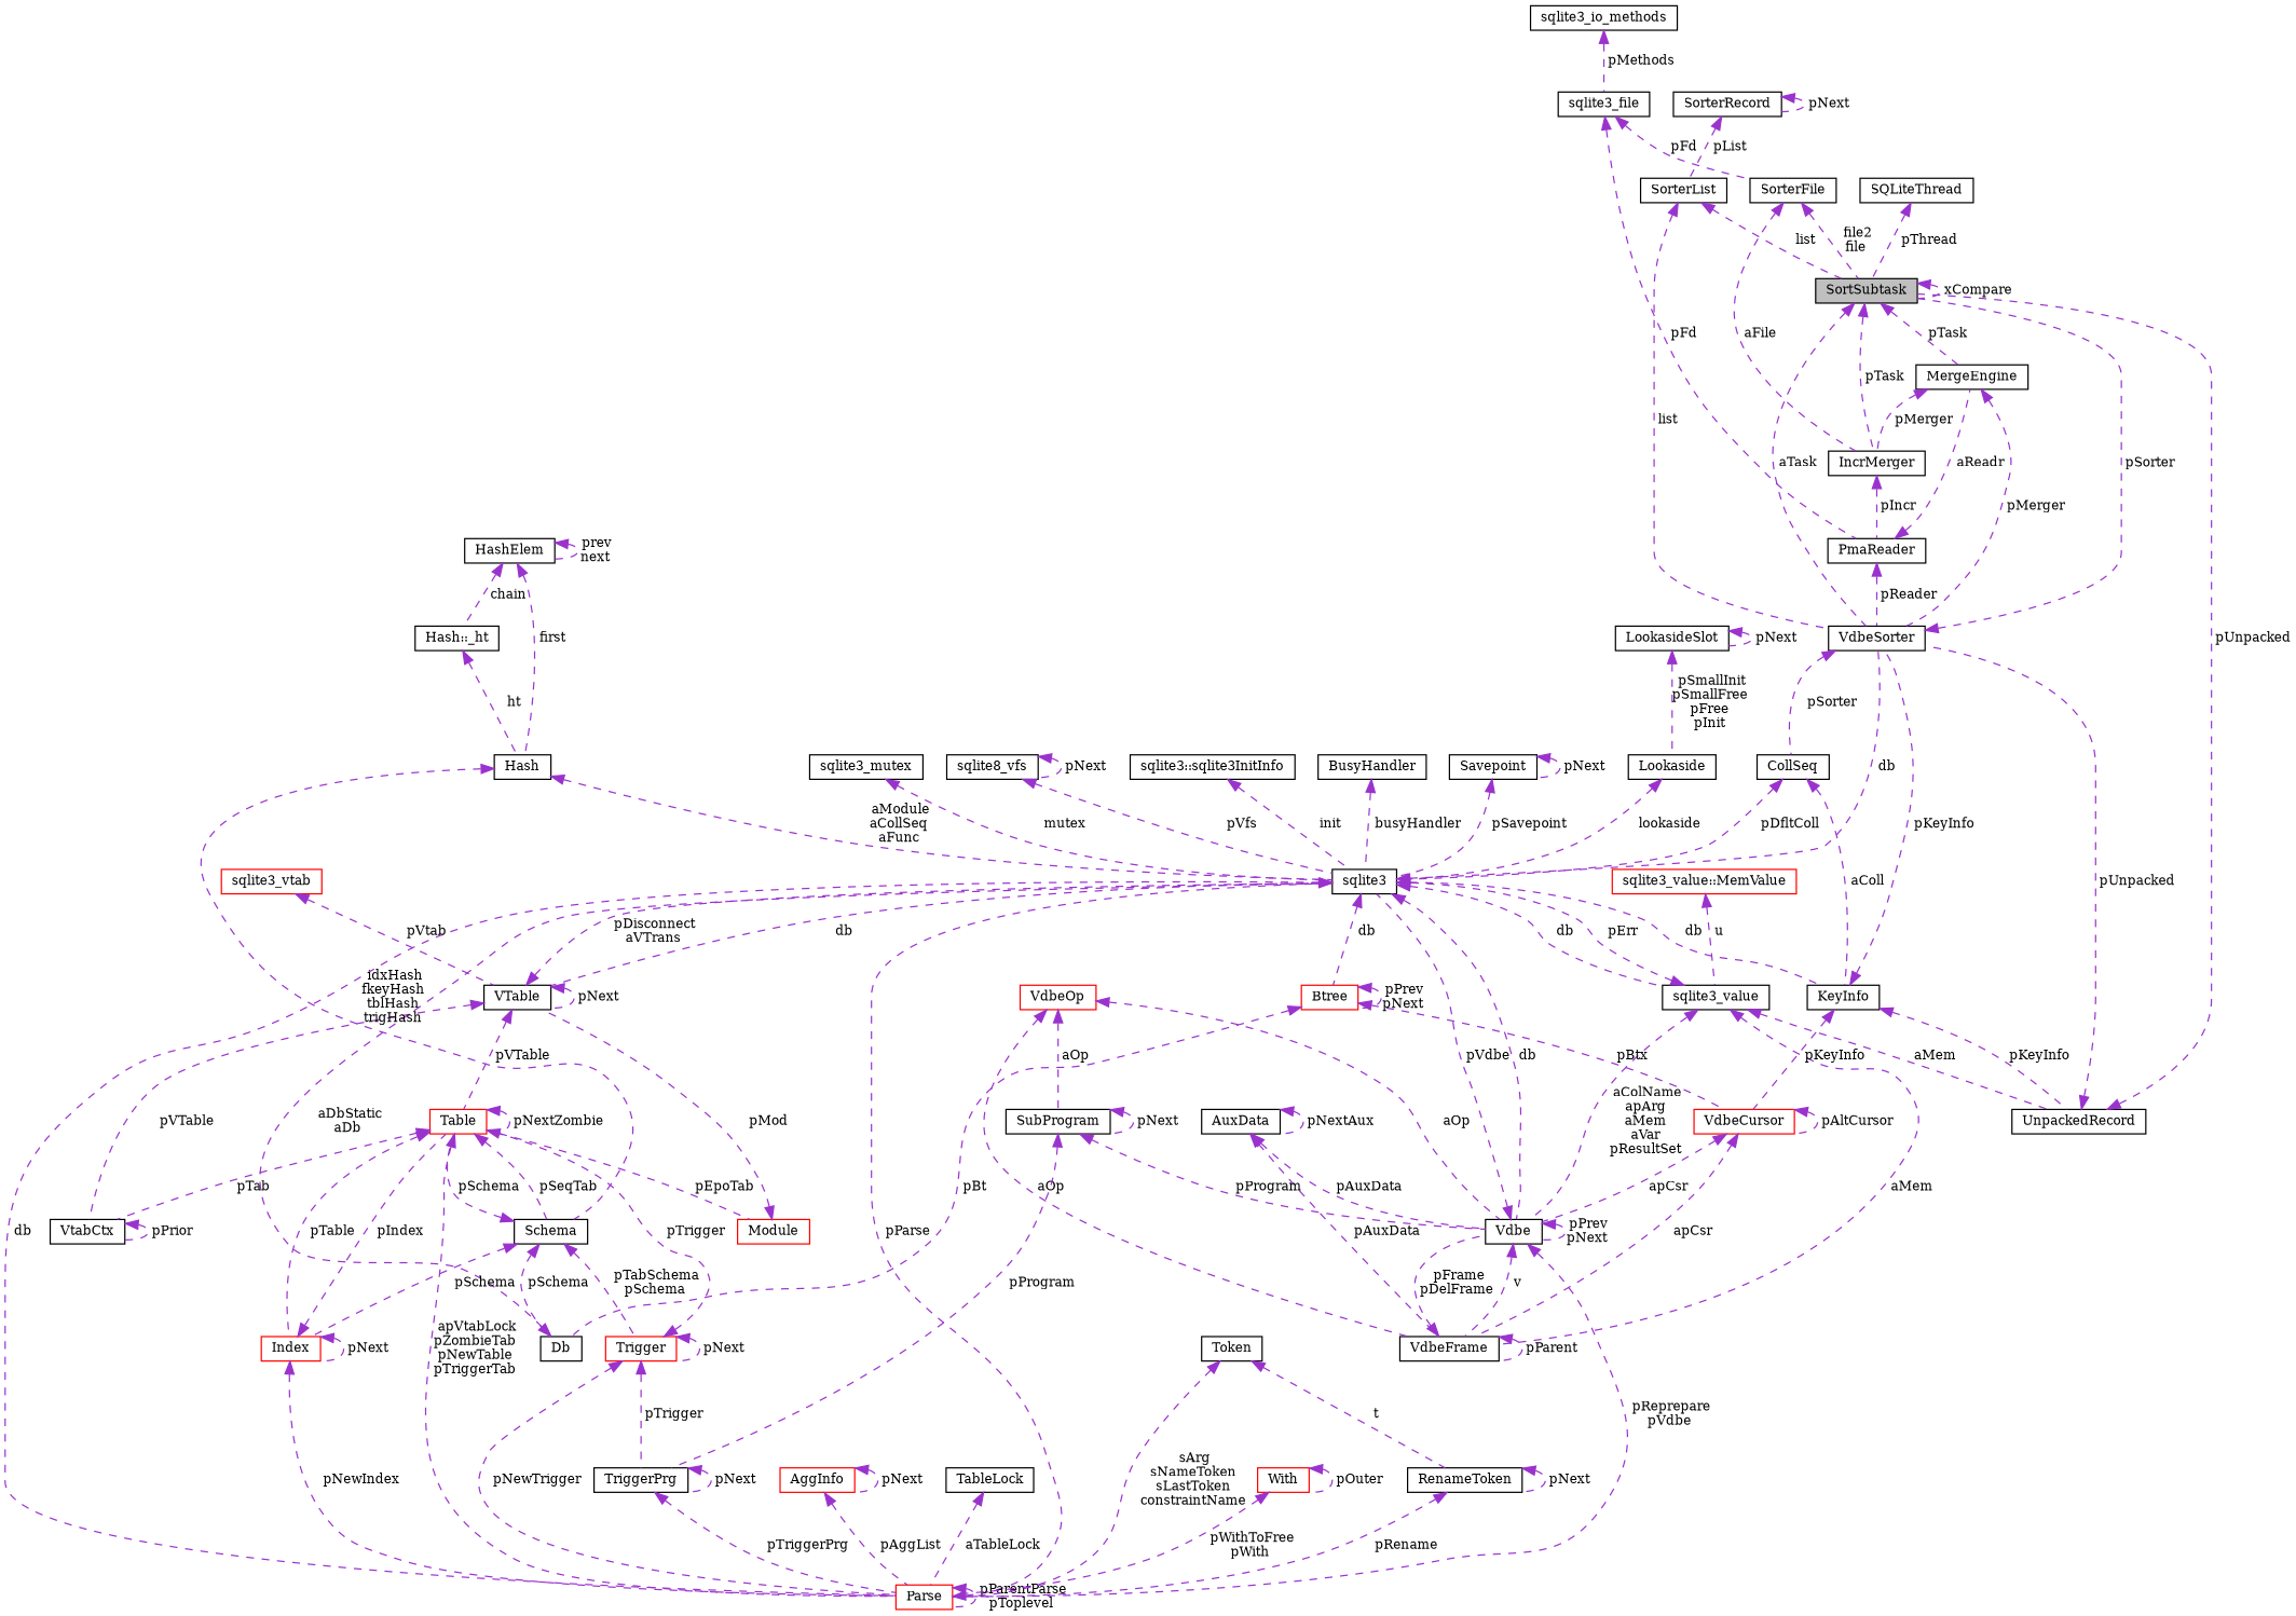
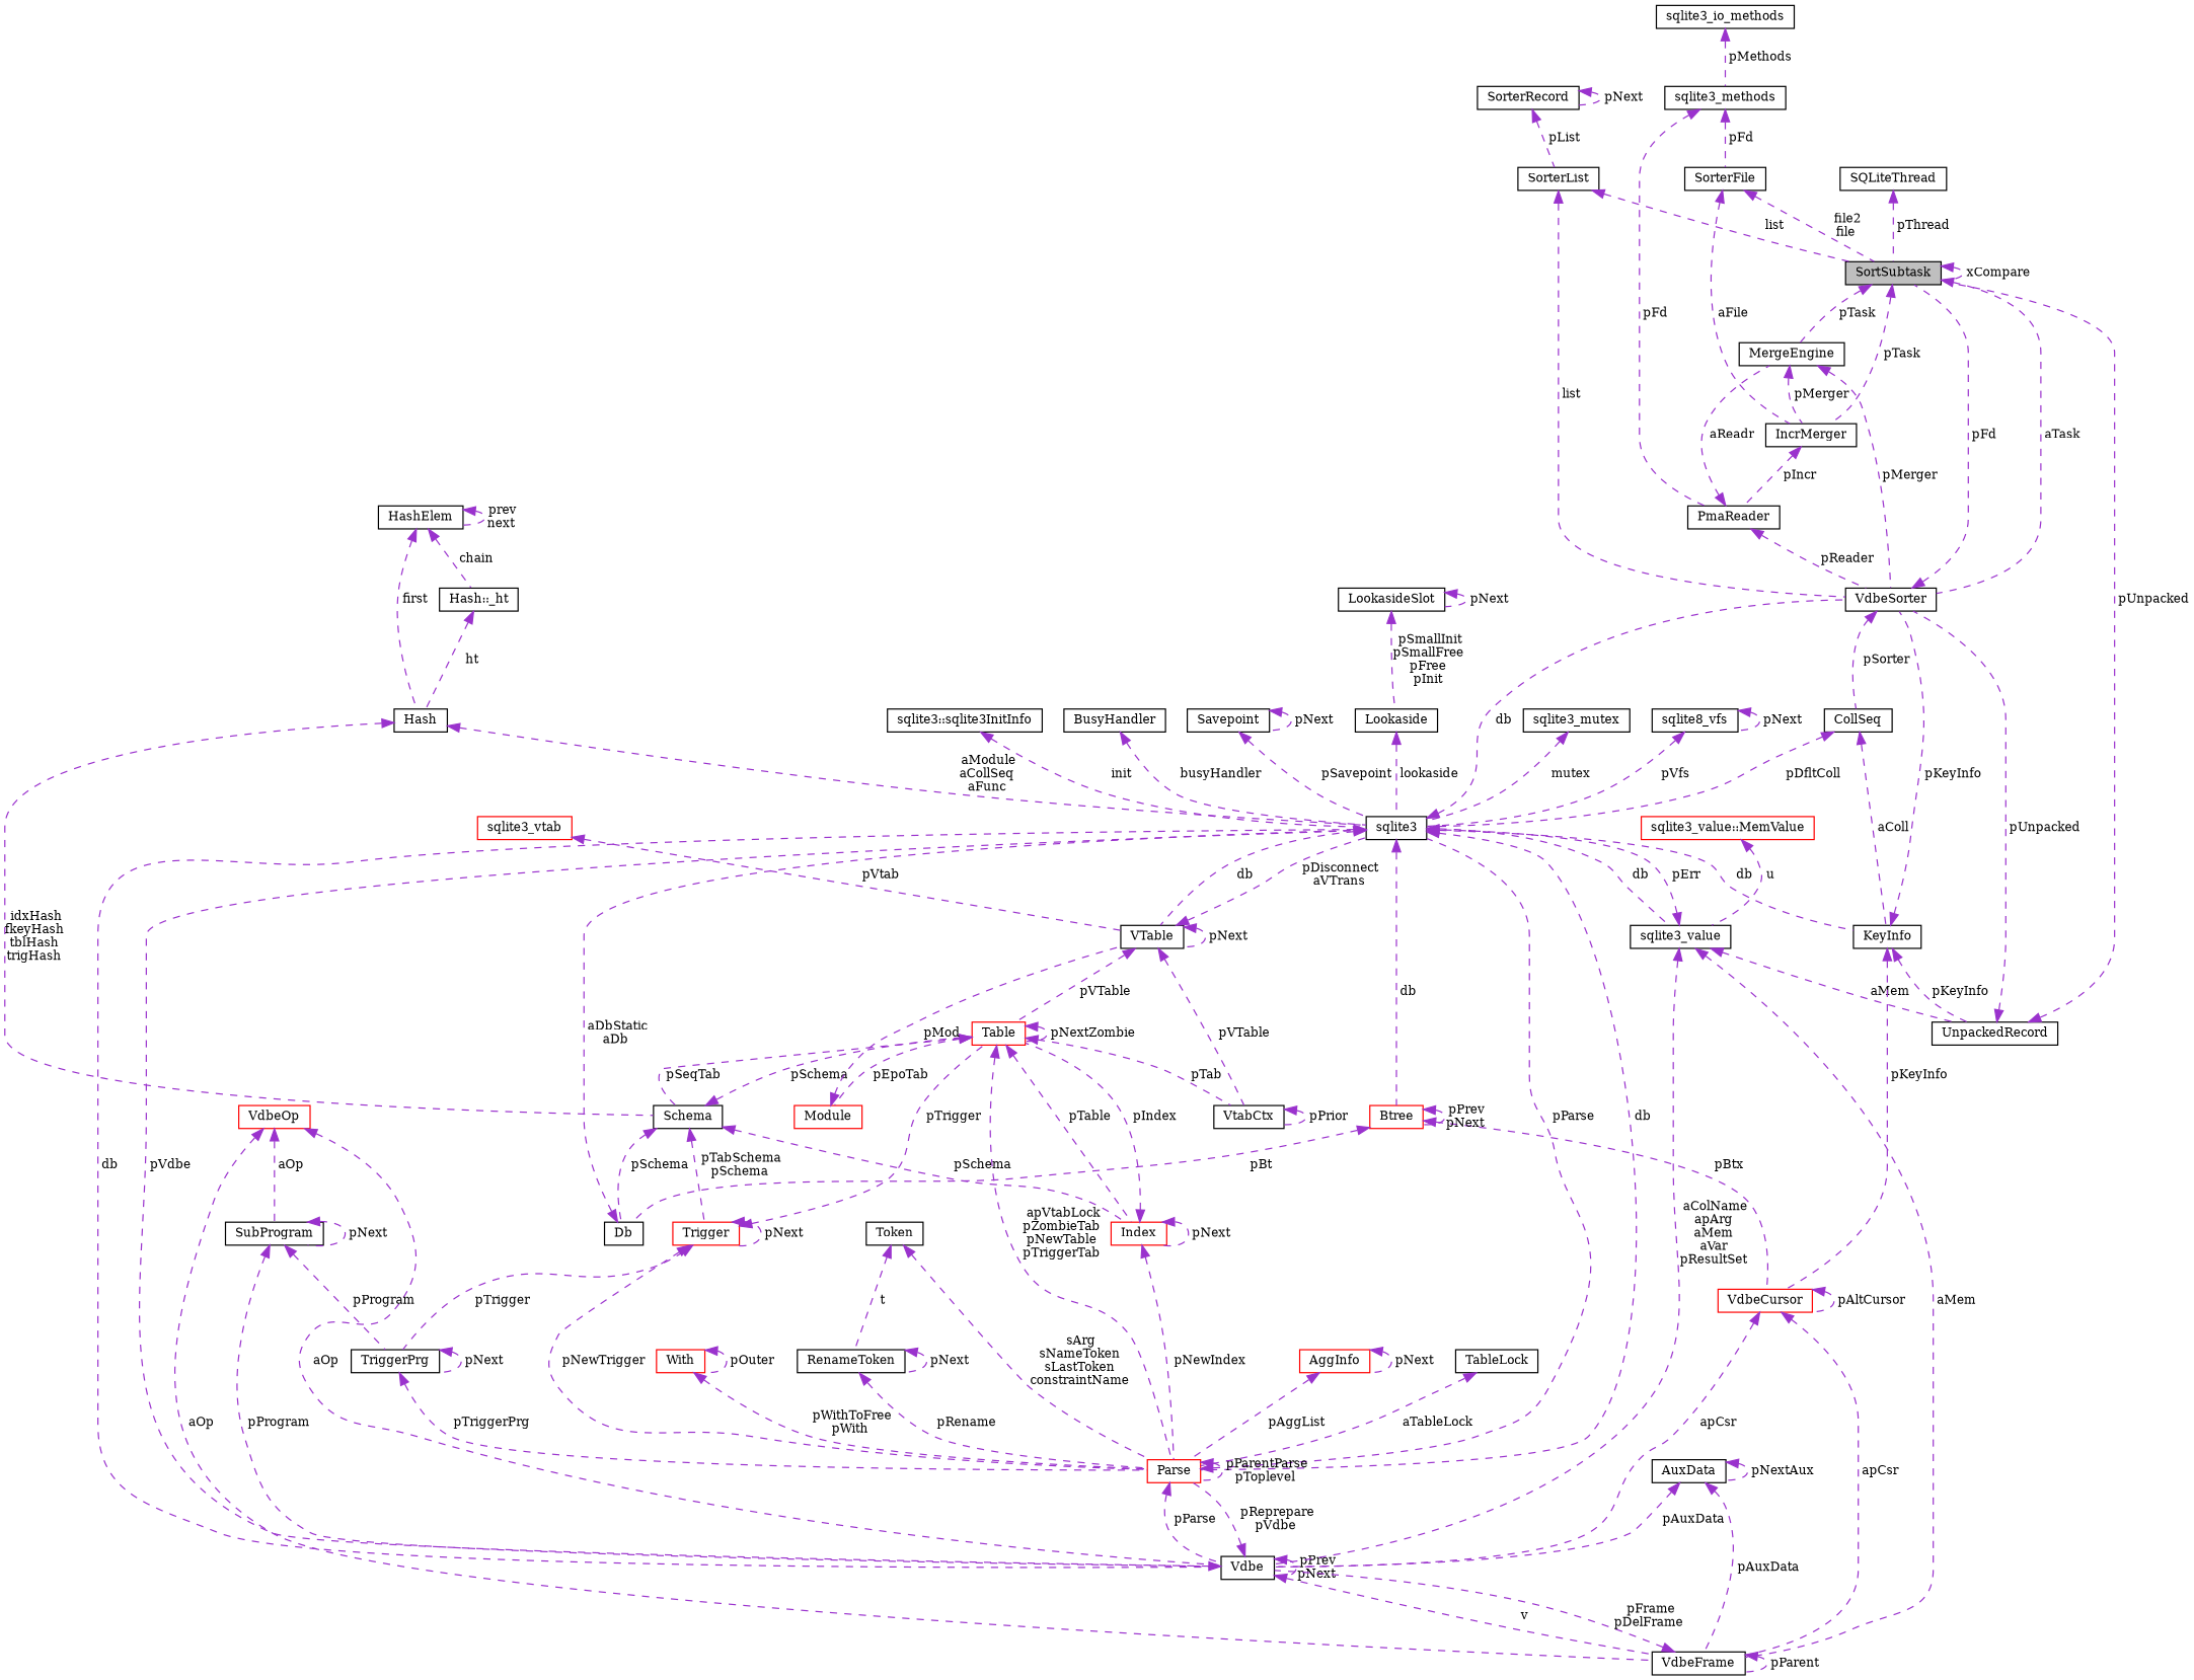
  digraph {
    fontname="DejaVu Serif"
    node [color=black fillcolor=white fontname="DejaVu Serif" fontsize=10 shape=record style=filled]
    edge [color=darkorchid3 dir=back fontname="DejaVu Serif" fontsize=10 labelfontname=Helvetica labelfontsize=10 style=dashed]
    n1 [fillcolor=grey75 fontcolor=black height=0.2 label=SortSubtask width=0.4]
    n2 [height=0.2 label=VdbeSorter width=0.4]
    n3 [height=0.2 label=MergeEngine width=0.4]
    n4 [height=0.2 label=IncrMerger width=0.4]
    n5 [height=0.2 label=CollSeq width=0.4]
    n6 [height=0.2 label=PmaReader width=0.4]
    n7 [height=0.2 label=SorterList width=0.4]
    n8 [height=0.2 label=SorterRecord width=0.4]
    n9 [color=red height=0.2 label=VdbeCursor width=0.4]
    n10 [height=0.2 label=Vdbe width=0.4]
    n11 [height=0.2 label=VdbeFrame width=0.4]
    n12 [height=0.2 label=sqlite3 width=0.4]
    n13 [height=0.2 label=sqlite3_value width=0.4]
    n14 [height=0.2 label=KeyInfo width=0.4]
    n15 [color=red height=0.2 label=Btree width=0.4]
    n16 [color=red height=0.2 label=Parse width=0.4]
    n17 [height=0.2 label=VTable width=0.4]
    n18 [height=0.2 label=UnpackedRecord width=0.4]
    n19 [height=0.2 label=Db width=0.4]
    n20 [color=red height=0.2 label=Table width=0.4]
    n21 [height=0.2 label=VtabCtx width=0.4]
    n22 [color=red height=0.2 label="sqlite3_value::MemValue" width=0.4]
    n23 [height=0.2 label=AuxData width=0.4]
    n24 [color=red height=0.2 label=VdbeOp width=0.4]
    n25 [height=0.2 label=SubProgram width=0.4]
    n26 [height=0.2 label=TriggerPrg width=0.4]
    n27 [color=red height=0.2 label=AggInfo width=0.4]
    n28 [height=0.2 label=TableLock width=0.4]
    n29 [height=0.2 label=Token width=0.4]
    n30 [height=0.2 label=RenameToken width=0.4]
    n31 [color=red height=0.2 label=With width=0.4]
    n32 [height=0.2 label=Schema width=0.4]
    n33 [color=red height=0.2 label=Module width=0.4]
    n34 [color=red height=0.2 label=Index width=0.4]
    n35 [color=red height=0.2 label=Trigger width=0.4]
    n36 [height=0.2 label=Hash width=0.4]
    n37 [height=0.2 label="Hash::_ht" width=0.4]
    n38 [height=0.2 label=HashElem width=0.4]
    n39 [color=red height=0.2 label=sqlite3_vtab width=0.4]
    n40 [height=0.2 label=Savepoint width=0.4]
    n41 [height=0.2 label=Lookaside width=0.4]
    n42 [height=0.2 label=LookasideSlot width=0.4]
    n43 [height=0.2 label=sqlite3_mutex width=0.4]
    n44 [height=0.2 label=sqlite8_vfs width=0.4]
    n45 [height=0.2 label="sqlite3::sqlite3InitInfo" width=0.4]
    n46 [height=0.2 label=BusyHandler width=0.4]
-   n47 [height=0.2 label=sqlite3_file width=0.4]
+   n47 [height=0.2 label=sqlite3_methods width=0.4]
    n48 [height=0.2 label=SorterFile width=0.4]
    n49 [height=0.2 label=sqlite3_io_methods width=0.4]
    n50 [height=0.2 label=SQLiteThread width=0.4]
    n1 -> n1 [label=" xCompare"]
    n1 -> n2 [label=" aTask"]
    n1 -> n3 [label=" pTask"]
    n1 -> n4 [label=" pTask"]
-   n2 -> n1 [label=" pSorter"]
+   n2 -> n1 [label=" pFd"]
    n2 -> n5 [label=" pSorter"]
    n3 -> n2 [label=" pMerger"]
    n3 -> n4 [label=" pMerger"]
    n4 -> n6 [label=" pIncr"]
    n5 -> n12 [label=" pDfltColl"]
    n5 -> n14 [label=" aColl"]
    n6 -> n2 [label=" pReader"]
    n6 -> n3 [label=" aReadr"]
    n7 -> n1 [label=" list"]
    n7 -> n2 [label=" list"]
    n8 -> n7 [label=" pList"]
    n8 -> n8 [label=" pNext"]
    n9 -> n9 [label=" pAltCursor"]
    n9 -> n10 [label=" apCsr"]
    n9 -> n11 [label=" apCsr"]
    n10 -> n10 [label=" pPrev\npNext"]
    n10 -> n11 [label=" v"]
    n10 -> n12 [label=" pVdbe"]
    n10 -> n16 [label=" pReprepare\npVdbe"]
    n11 -> n10 [label=" pFrame\npDelFrame"]
    n11 -> n11 [label=" pParent"]
    n12 -> n2 [label=" db"]
    n12 -> n10 [label=" db"]
    n12 -> n13 [label=" db"]
    n12 -> n14 [label=" db"]
    n12 -> n15 [label=" db"]
    n12 -> n16 [label=" db"]
    n12 -> n17 [label=" db"]
    n13 -> n10 [label=" aColName\napArg\naMem\naVar\npResultSet"]
    n13 -> n11 [label=" aMem"]
    n13 -> n12 [label=" pErr"]
    n13 -> n18 [label=" aMem"]
    n14 -> n2 [label=" pKeyInfo"]
    n14 -> n9 [label=" pKeyInfo"]
    n14 -> n18 [label=" pKeyInfo"]
    n15 -> n9 [label=" pBtx"]
    n15 -> n15 [label=" pPrev\npNext"]
    n15 -> n19 [label=" pBt"]
+   n16 -> n10 [label=" pParse"]
    n16 -> n12 [label=" pParse"]
    n16 -> n16 [label=" pParentParse\npToplevel"]
    n17 -> n12 [label=" pDisconnect\naVTrans"]
    n17 -> n17 [label=" pNext"]
    n17 -> n20 [label=" pVTable"]
    n17 -> n21 [label=" pVTable"]
    n18 -> n1 [label=" pUnpacked"]
    n18 -> n2 [label=" pUnpacked"]
    n19 -> n12 [label=" aDbStatic\naDb"]
    n20 -> n16 [label=" apVtabLock\npZombieTab\npNewTable\npTriggerTab"]
    n20 -> n20 [label=" pNextZombie"]
    n20 -> n21 [label=" pTab"]
    n20 -> n32 [label=" pSeqTab"]
    n20 -> n33 [label=" pEpoTab"]
    n20 -> n34 [label=" pTable"]
    n21 -> n21 [label=" pPrior"]
    n22 -> n13 [label=" u"]
    n23 -> n10 [label=" pAuxData"]
    n23 -> n11 [label=" pAuxData"]
    n23 -> n23 [label=" pNextAux"]
    n24 -> n10 [label=" aOp"]
    n24 -> n11 [label=" aOp"]
    n24 -> n25 [label=" aOp"]
    n25 -> n10 [label=" pProgram"]
    n25 -> n25 [label=" pNext"]
    n25 -> n26 [label=" pProgram"]
    n26 -> n16 [label=" pTriggerPrg"]
    n26 -> n26 [label=" pNext"]
    n27 -> n16 [label=" pAggList"]
    n27 -> n27 [label=" pNext"]
    n28 -> n16 [label=" aTableLock"]
    n29 -> n16 [label=" sArg\nsNameToken\nsLastToken\nconstraintName"]
    n29 -> n30 [label=" t"]
    n30 -> n16 [label=" pRename"]
    n30 -> n30 [label=" pNext"]
    n31 -> n16 [label=" pWithToFree\npWith"]
    n31 -> n31 [label=" pOuter"]
    n32 -> n19 [label=" pSchema"]
    n32 -> n20 [label=" pSchema"]
    n32 -> n34 [label=" pSchema"]
    n32 -> n35 [label=" pTabSchema\npSchema"]
    n33 -> n17 [label=" pMod"]
    n34 -> n16 [label=" pNewIndex"]
    n34 -> n20 [label=" pIndex"]
    n34 -> n34 [label=" pNext"]
    n35 -> n16 [label=" pNewTrigger"]
    n35 -> n20 [label=" pTrigger"]
    n35 -> n26 [label=" pTrigger"]
    n35 -> n35 [label=" pNext"]
    n36 -> n12 [label=" aModule\naCollSeq\naFunc"]
    n36 -> n32 [label=" idxHash\nfkeyHash\ntblHash\ntrigHash"]
    n37 -> n36 [label=" ht"]
    n38 -> n36 [label=" first"]
    n38 -> n37 [label=" chain"]
    n38 -> n38 [label=" prev\nnext"]
    n39 -> n17 [label=" pVtab"]
    n40 -> n12 [label=" pSavepoint"]
    n40 -> n40 [label=" pNext"]
    n41 -> n12 [label=" lookaside"]
    n42 -> n41 [label=" pSmallInit\npSmallFree\npFree\npInit"]
    n42 -> n42 [label=" pNext"]
    n43 -> n12 [label=" mutex"]
    n44 -> n12 [label=" pVfs"]
    n44 -> n44 [label=" pNext"]
    n45 -> n12 [label=" init"]
    n46 -> n12 [label=" busyHandler"]
    n47 -> n6 [label=" pFd"]
    n47 -> n48 [label=" pFd"]
    n48 -> n1 [label=" file2\nfile"]
    n48 -> n4 [label=" aFile"]
    n49 -> n47 [label=" pMethods"]
    n50 -> n1 [label=" pThread"]
  }
